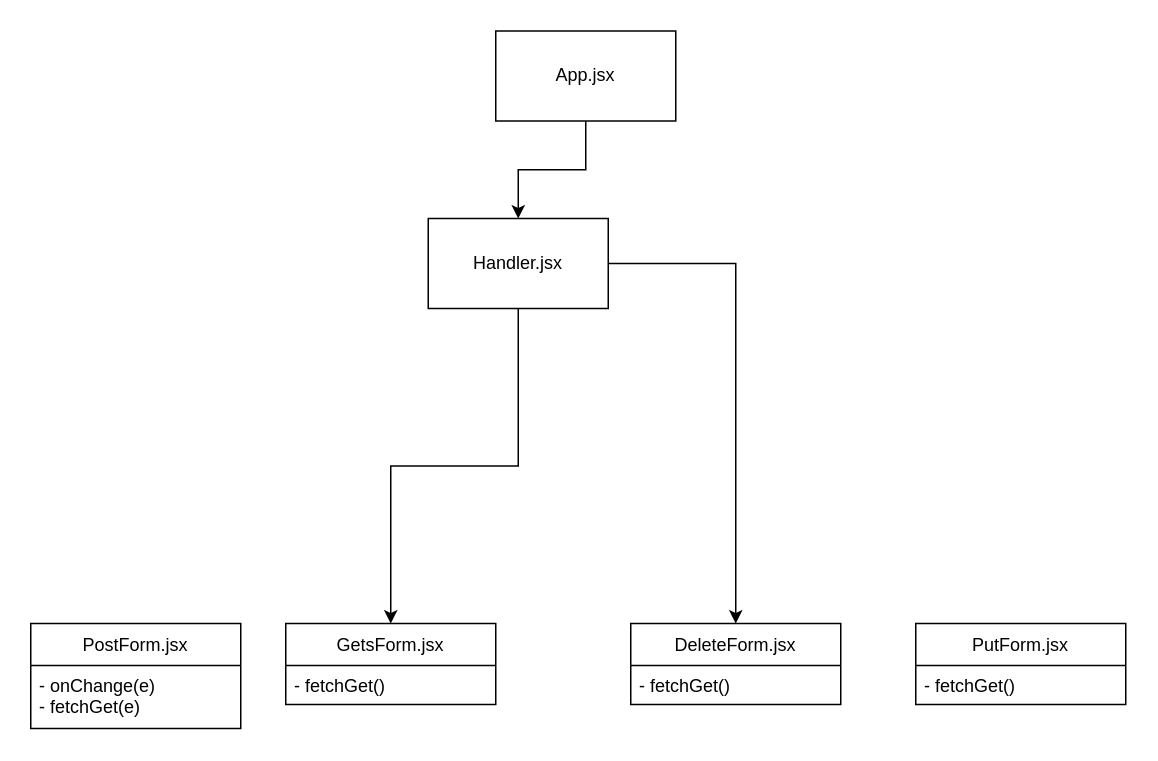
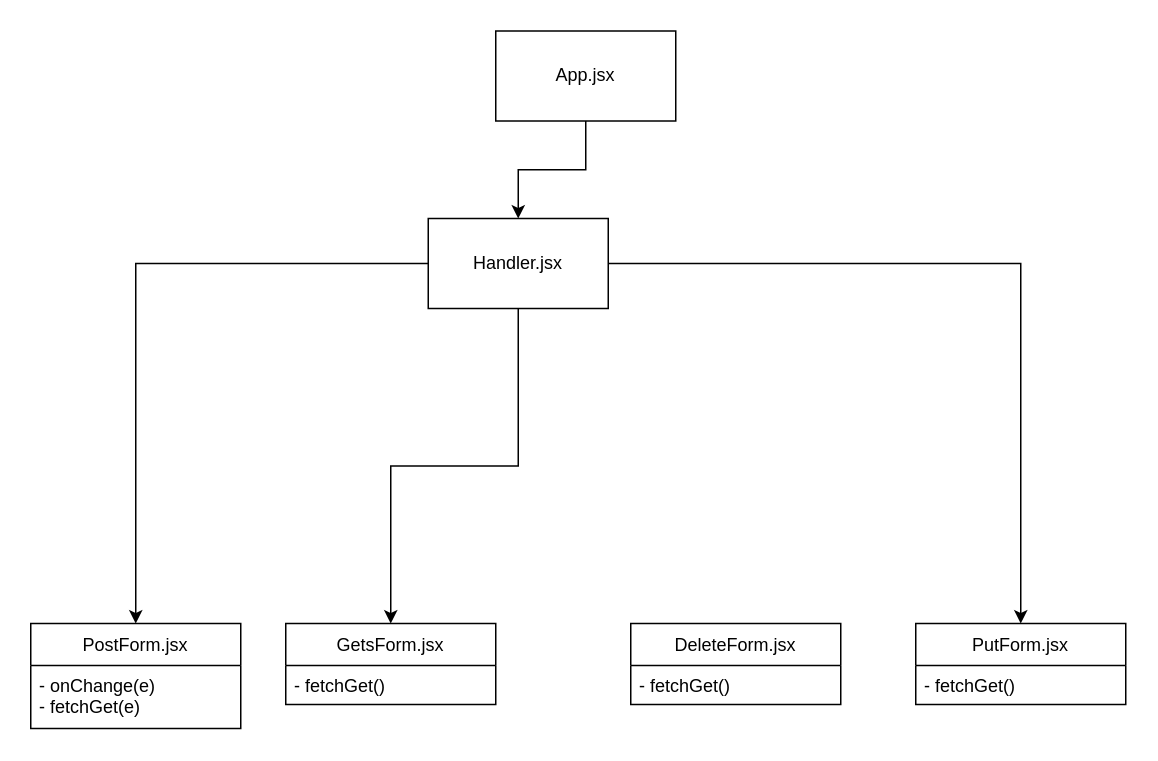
  <mxCell id="0" />
  <mxCell id="1" parent="0" />
  <mxCell id="2" value="" style="edgeStyle=orthogonalEdgeStyle;rounded=0;orthogonalLoop=1;jettySize=auto;html=1;" edge="1" parent="1" source="3" target="8"><mxGeometry relative="1" as="geometry" /></mxCell>
  <mxCell id="3" value="App.jsx" style="rounded=0;whiteSpace=wrap;html=1;" vertex="1" parent="1"><mxGeometry x="330" y="20" width="120" height="60" as="geometry" /></mxCell>
+ <mxCell id="4" value="" style="edgeStyle=orthogonalEdgeStyle;rounded=0;orthogonalLoop=1;jettySize=auto;html=1;entryX=0.5;entryY=0;entryDx=0;entryDy=0;" edge="1" parent="1" source="8" target="11"><mxGeometry relative="1" as="geometry"><mxPoint x="380" y="285" as="targetPoint" /></mxGeometry></mxCell>
  <mxCell id="5" value="" style="edgeStyle=orthogonalEdgeStyle;rounded=0;orthogonalLoop=1;jettySize=auto;html=1;entryX=0.5;entryY=0;entryDx=0;entryDy=0;" edge="1" parent="1" source="8" target="9"><mxGeometry relative="1" as="geometry"><mxPoint x="380" y="285" as="targetPoint" /></mxGeometry></mxCell>
- <mxCell id="6" value="" style="edgeStyle=orthogonalEdgeStyle;rounded=0;orthogonalLoop=1;jettySize=auto;html=1;entryX=0.5;entryY=0;entryDx=0;entryDy=0;" edge="1" parent="1" source="8" target="13"><mxGeometry relative="1" as="geometry"><mxPoint x="490" y="412" as="targetPoint" /></mxGeometry></mxCell>
+ <mxCell id="7" value="" style="edgeStyle=orthogonalEdgeStyle;rounded=0;orthogonalLoop=1;jettySize=auto;html=1;" edge="1" parent="1" source="8" target="15"><mxGeometry relative="1" as="geometry"><mxPoint x="680" y="420" as="targetPoint" /></mxGeometry></mxCell>
  <mxCell id="8" value="Handler.jsx" style="rounded=0;whiteSpace=wrap;html=1;" vertex="1" parent="1"><mxGeometry x="285" y="145" width="120" height="60" as="geometry" /></mxCell>
  <mxCell id="9" value="GetsForm.jsx" style="swimlane;fontStyle=0;childLayout=stackLayout;horizontal=1;startSize=28;fillColor=none;horizontalStack=0;resizeParent=1;resizeParentMax=0;resizeLast=0;collapsible=1;marginBottom=0;" vertex="1" parent="1"><mxGeometry x="190" y="415" width="140" height="54" as="geometry" /></mxCell>
  <mxCell id="10" value="- fetchGet()" style="text;strokeColor=none;fillColor=none;align=left;verticalAlign=top;spacingLeft=4;spacingRight=4;overflow=hidden;rotatable=0;points=[[0,0.5],[1,0.5]];portConstraint=eastwest;" vertex="1" parent="9"><mxGeometry y="28" width="140" height="26" as="geometry" /></mxCell>
  <mxCell id="11" value="PostForm.jsx" style="swimlane;fontStyle=0;childLayout=stackLayout;horizontal=1;startSize=28;fillColor=none;horizontalStack=0;resizeParent=1;resizeParentMax=0;resizeLast=0;collapsible=1;marginBottom=0;" vertex="1" parent="1"><mxGeometry x="20" y="415" width="140" height="70" as="geometry" /></mxCell>
  <mxCell id="12" value="- onChange(e)&#10;- fetchGet(e)" style="text;strokeColor=none;fillColor=none;align=left;verticalAlign=top;spacingLeft=4;spacingRight=4;overflow=hidden;rotatable=0;points=[[0,0.5],[1,0.5]];portConstraint=eastwest;" vertex="1" parent="11"><mxGeometry y="28" width="140" height="42" as="geometry" /></mxCell>
  <mxCell id="13" value="DeleteForm.jsx" style="swimlane;fontStyle=0;childLayout=stackLayout;horizontal=1;startSize=28;fillColor=none;horizontalStack=0;resizeParent=1;resizeParentMax=0;resizeLast=0;collapsible=1;marginBottom=0;" vertex="1" parent="1"><mxGeometry x="420" y="415" width="140" height="54" as="geometry" /></mxCell>
  <mxCell id="14" value="- fetchGet()" style="text;strokeColor=none;fillColor=none;align=left;verticalAlign=top;spacingLeft=4;spacingRight=4;overflow=hidden;rotatable=0;points=[[0,0.5],[1,0.5]];portConstraint=eastwest;" vertex="1" parent="13"><mxGeometry y="28" width="140" height="26" as="geometry" /></mxCell>
  <mxCell id="15" value="PutForm.jsx" style="swimlane;fontStyle=0;childLayout=stackLayout;horizontal=1;startSize=28;fillColor=none;horizontalStack=0;resizeParent=1;resizeParentMax=0;resizeLast=0;collapsible=1;marginBottom=0;" vertex="1" parent="1"><mxGeometry x="610" y="415" width="140" height="54" as="geometry" /></mxCell>
  <mxCell id="16" value="- fetchGet()" style="text;strokeColor=none;fillColor=none;align=left;verticalAlign=top;spacingLeft=4;spacingRight=4;overflow=hidden;rotatable=0;points=[[0,0.5],[1,0.5]];portConstraint=eastwest;" vertex="1" parent="15"><mxGeometry y="28" width="140" height="26" as="geometry" /></mxCell>
